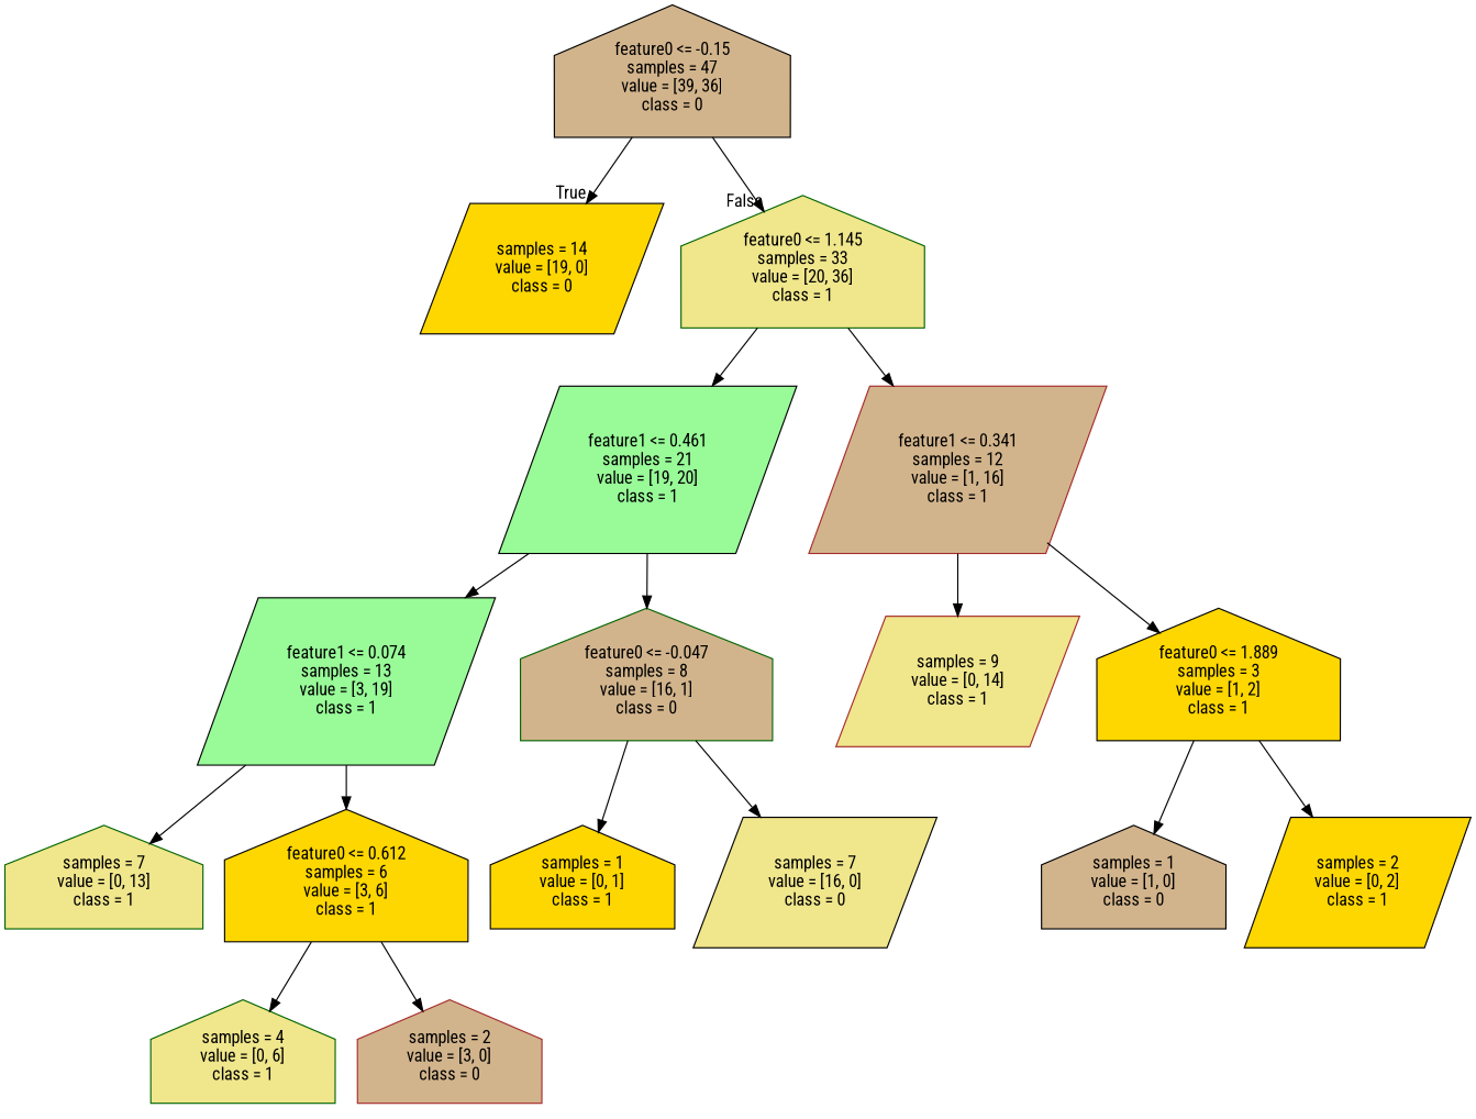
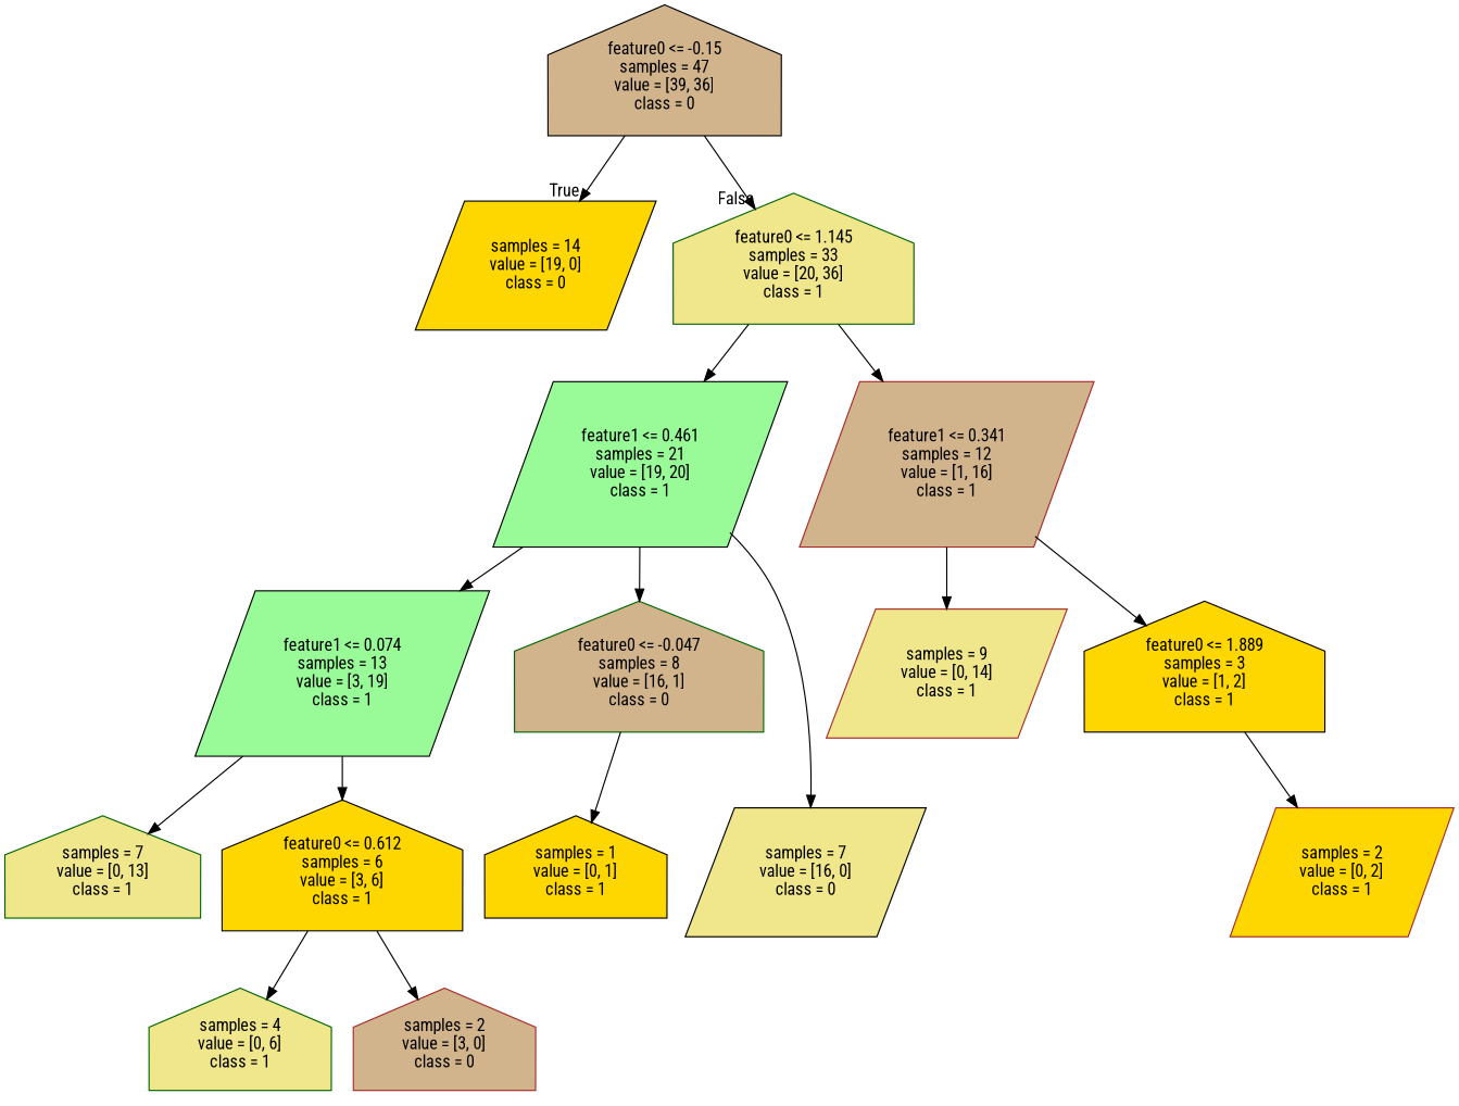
  digraph {
    fontname="Roboto Condensed"
    node [color=black fillcolor=tan fontname="Roboto Condensed" shape=house style=filled]
    edge [fontname="Roboto Condensed"]
    n1 [label="feature0 <= -0.15\nsamples = 47\nvalue = [39, 36]\nclass = 0"]
    n2 [fillcolor=gold label="samples = 14\nvalue = [19, 0]\nclass = 0" shape=parallelogram]
    n3 [color=darkgreen fillcolor=khaki label="feature0 <= 1.145\nsamples = 33\nvalue = [20, 36]\nclass = 1"]
    n4 [fillcolor=palegreen label="feature1 <= 0.461\nsamples = 21\nvalue = [19, 20]\nclass = 1" shape=parallelogram]
    n5 [color=brown label="feature1 <= 0.341\nsamples = 12\nvalue = [1, 16]\nclass = 1" shape=parallelogram]
    n6 [fillcolor=palegreen label="feature1 <= 0.074\nsamples = 13\nvalue = [3, 19]\nclass = 1" shape=parallelogram]
    n7 [color=darkgreen label="feature0 <= -0.047\nsamples = 8\nvalue = [16, 1]\nclass = 0"]
    n8 [color=brown fillcolor=khaki label="samples = 9\nvalue = [0, 14]\nclass = 1" shape=parallelogram]
    n9 [fillcolor=gold label="feature0 <= 1.889\nsamples = 3\nvalue = [1, 2]\nclass = 1"]
    n10 [color=darkgreen fillcolor=khaki label="samples = 7\nvalue = [0, 13]\nclass = 1"]
    n11 [fillcolor=gold label="feature0 <= 0.612\nsamples = 6\nvalue = [3, 6]\nclass = 1"]
    n12 [fillcolor=gold label="samples = 1\nvalue = [0, 1]\nclass = 1"]
    n13 [fillcolor=khaki label="samples = 7\nvalue = [16, 0]\nclass = 0" shape=parallelogram]
    n14 [color=darkgreen fillcolor=khaki label="samples = 4\nvalue = [0, 6]\nclass = 1"]
    n15 [color=brown label="samples = 2\nvalue = [3, 0]\nclass = 0"]
-   n16 [label="samples = 1\nvalue = [1, 0]\nclass = 0"]
-   n17 [fillcolor=gold label="samples = 2\nvalue = [0, 2]\nclass = 1" shape=parallelogram]
+   n17 [color=brown fillcolor=gold label="samples = 2\nvalue = [0, 2]\nclass = 1" shape=parallelogram]
    n1 -> n2 [headlabel=True labelangle=45 labeldistance=2.5]
    n1 -> n3 [headlabel=False labelangle=-45 labeldistance=2.5]
    n3 -> n4
    n3 -> n5
    n4 -> n6
    n4 -> n7
    n5 -> n8
    n5 -> n9
    n6 -> n10
    n6 -> n11
    n7 -> n12
-   n7 -> n13
-   n9 -> n16
+   n4 -> n13
    n9 -> n17
    n11 -> n14
    n11 -> n15
  }
